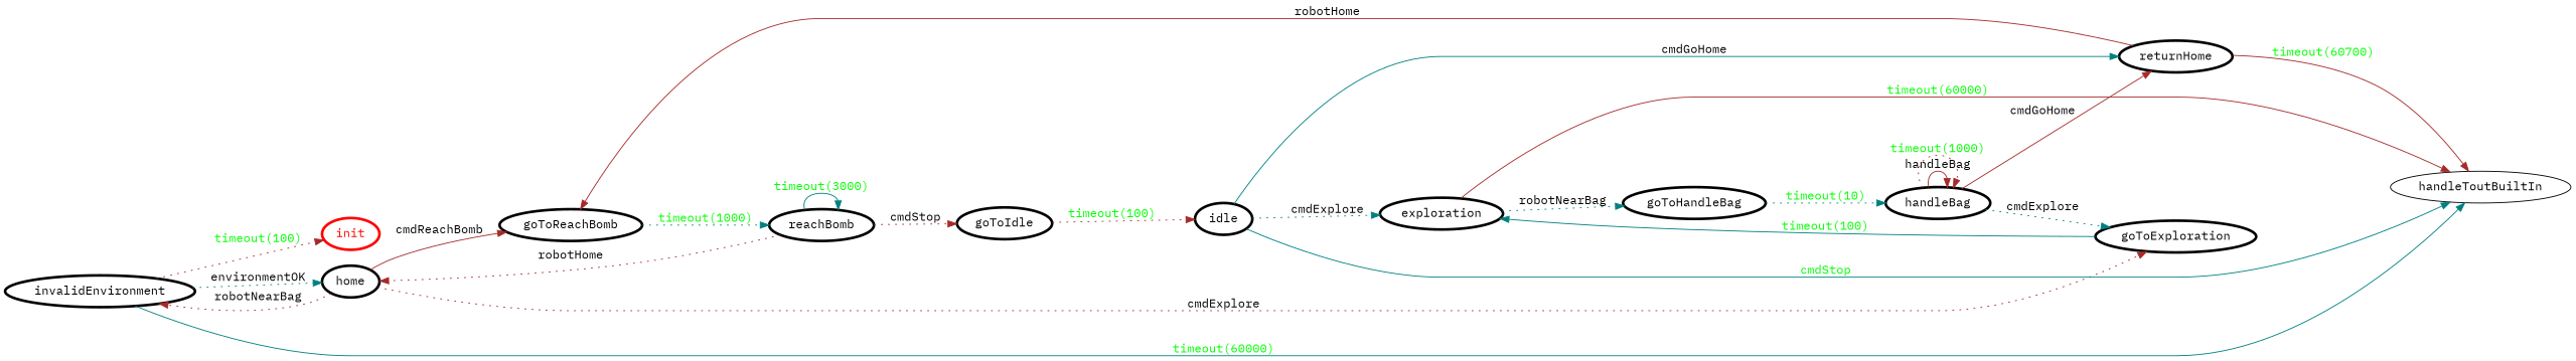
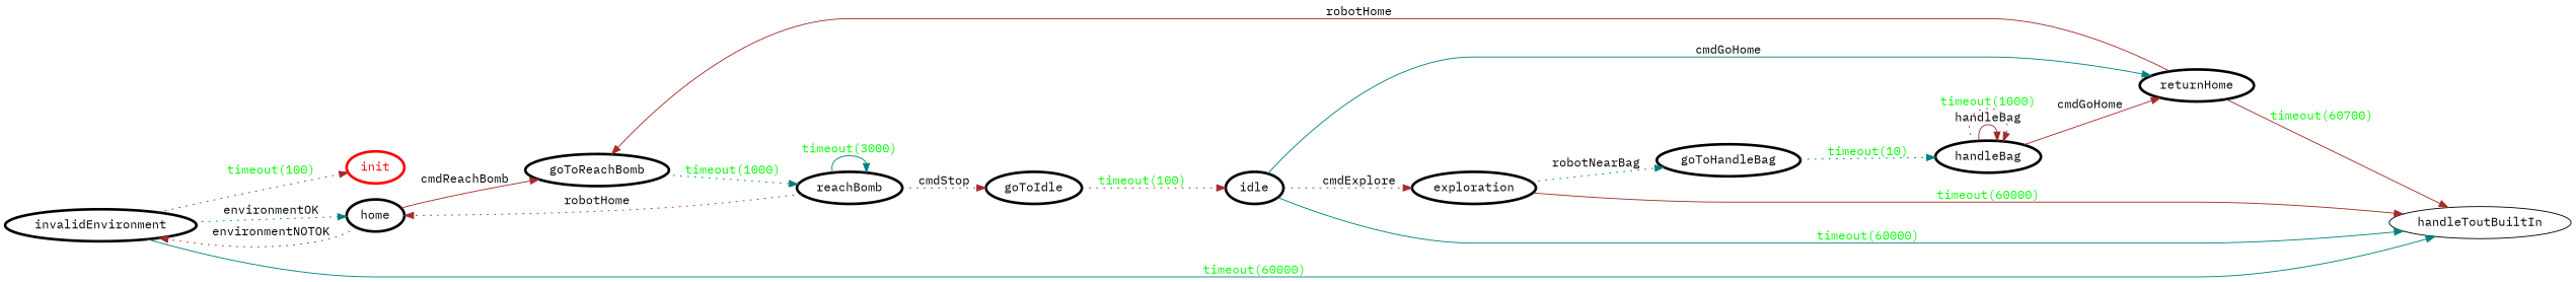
  digraph {
    fontname="IBM Plex Mono"
    rankdir=LR
    node [color=black fontcolor=black fontname="IBM Plex Mono" penwidth=3]
    edge [color=brown fontcolor=black fontname="IBM Plex Mono" style=dotted]
    init [color=red fontcolor=red]
    invalidEnvironment
    home
    handleToutBuiltIn [color="" fontcolor="" penwidth=""]
    reachBomb
    goToIdle
-   goToExploration
    goToReachBomb
    exploration
    goToHandleBag
    returnHome
    handleBag
    idle
    invalidEnvironment -> init [fontcolor=green label="timeout(100)"]
    invalidEnvironment -> home [color=teal label=environmentOK]
    invalidEnvironment -> handleToutBuiltIn [color=teal fontcolor=green label="timeout(60000)" style=solid]
-   home -> invalidEnvironment [label=robotNearBag]
-   home -> goToExploration [label=cmdExplore]
+   home -> invalidEnvironment [label=environmentNOTOK]
    home -> goToReachBomb [label=cmdReachBomb style=solid]
    reachBomb -> home [label=robotHome]
    reachBomb -> reachBomb [color=teal fontcolor=green label="timeout(3000)" style=solid]
    reachBomb -> goToIdle [label=cmdStop]
    goToIdle -> idle [fontcolor=green label="timeout(100)"]
-   goToExploration -> exploration [color=teal fontcolor=green label="timeout(100)" style=solid]
    goToReachBomb -> reachBomb [color=teal fontcolor=green label="timeout(1000)"]
    exploration -> handleToutBuiltIn [fontcolor=green label="timeout(60000)" style=solid]
    exploration -> goToHandleBag [color=teal label=robotNearBag]
    goToHandleBag -> handleBag [color=teal fontcolor=green label="timeout(10)"]
    returnHome -> handleToutBuiltIn [fontcolor=green label="timeout(60700)" style=solid]
    returnHome -> goToReachBomb [label=robotHome style=solid]
-   handleBag -> goToExploration [color=teal label=cmdExplore]
    handleBag -> returnHome [label=cmdGoHome style=solid]
    handleBag -> handleBag [label=handleBag style=solid]
    handleBag -> handleBag [fontcolor=green label="timeout(1000)"]
-   idle -> handleToutBuiltIn [color=teal fontcolor=green label=cmdStop style=solid]
-   idle -> exploration [color=teal label=cmdExplore]
+   idle -> handleToutBuiltIn [color=teal fontcolor=green label="timeout(60000)" style=solid]
+   idle -> exploration [label=cmdExplore]
    idle -> returnHome [color=teal label=cmdGoHome style=solid]
  }
